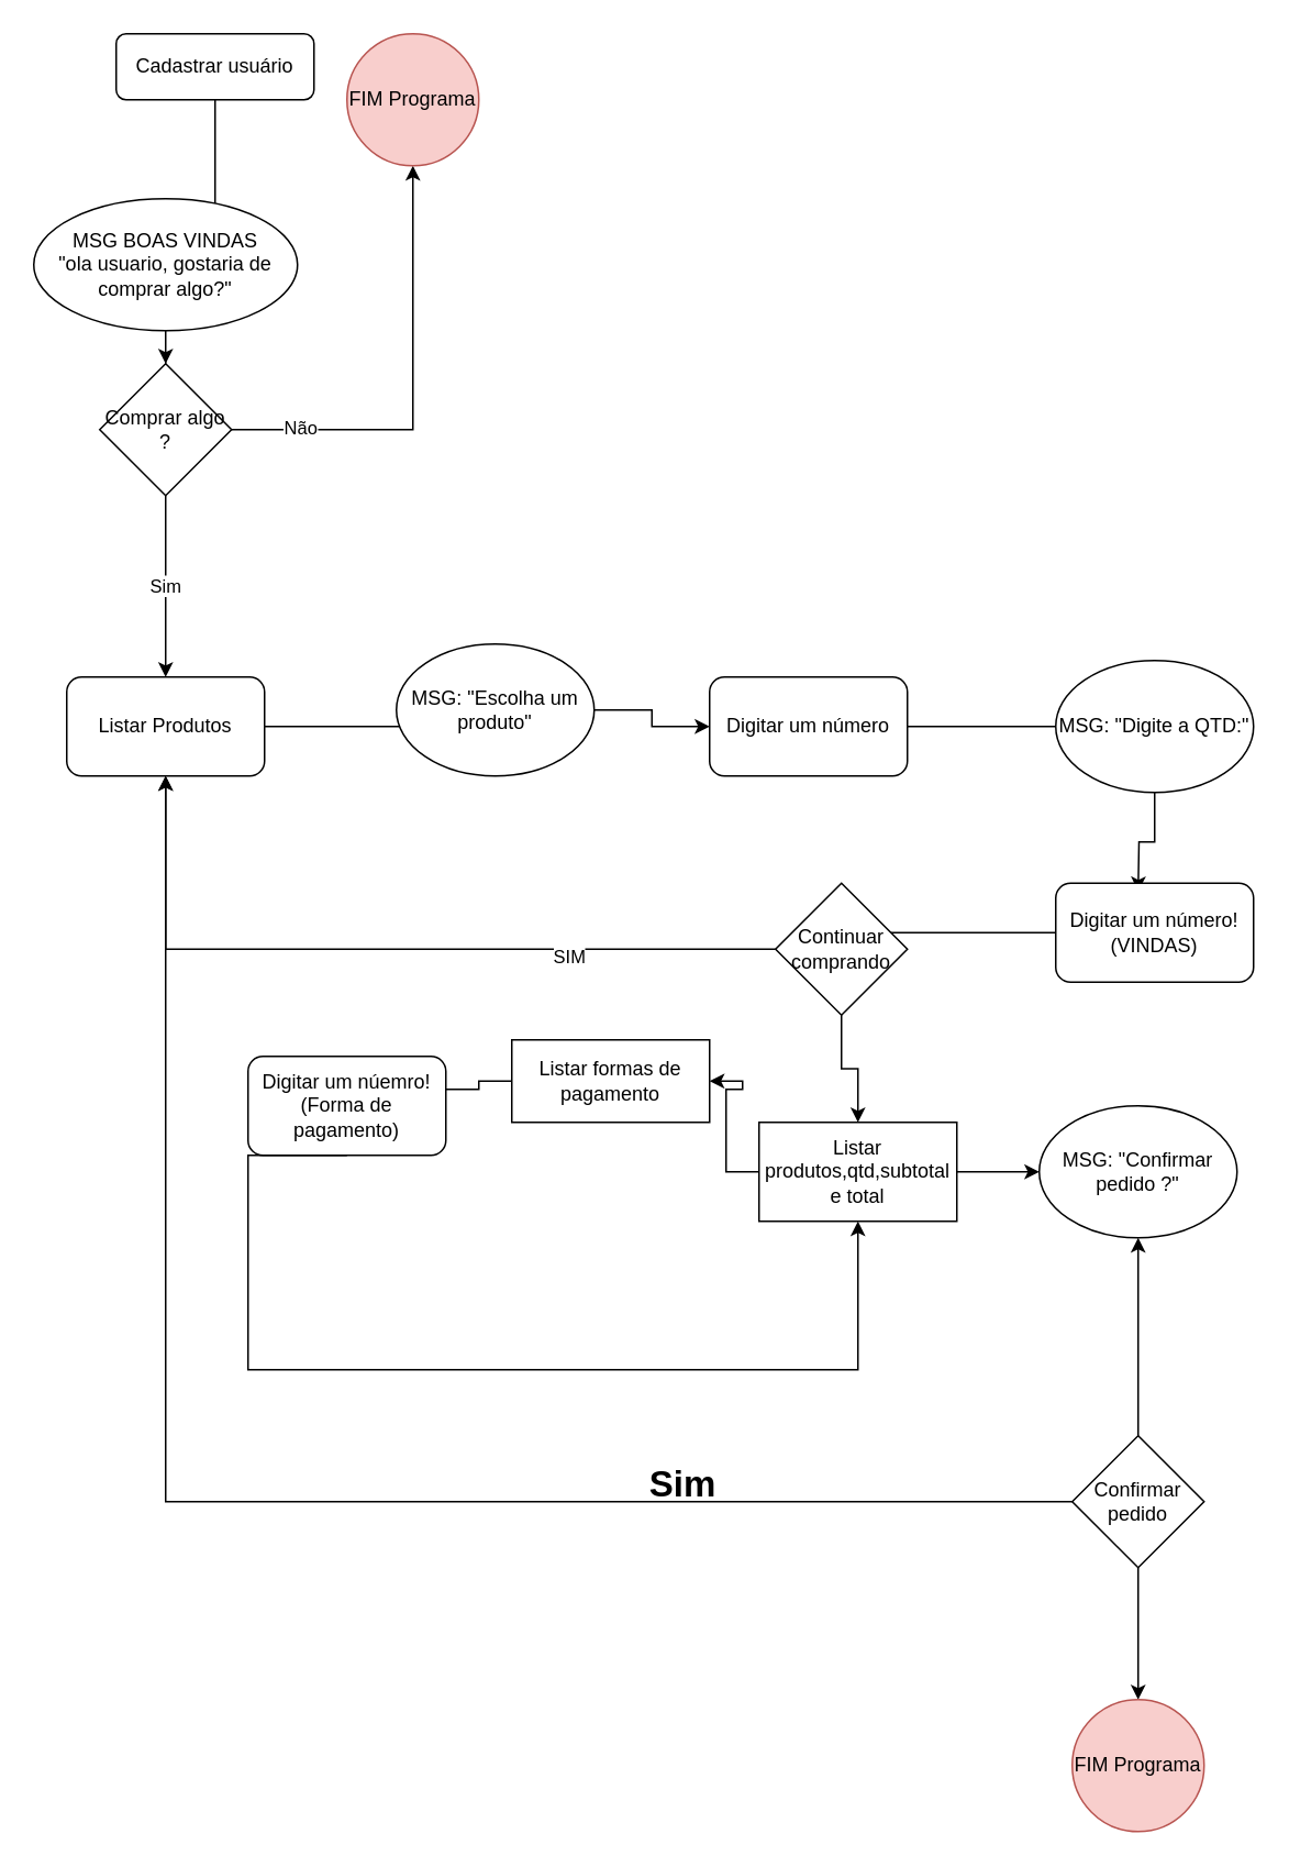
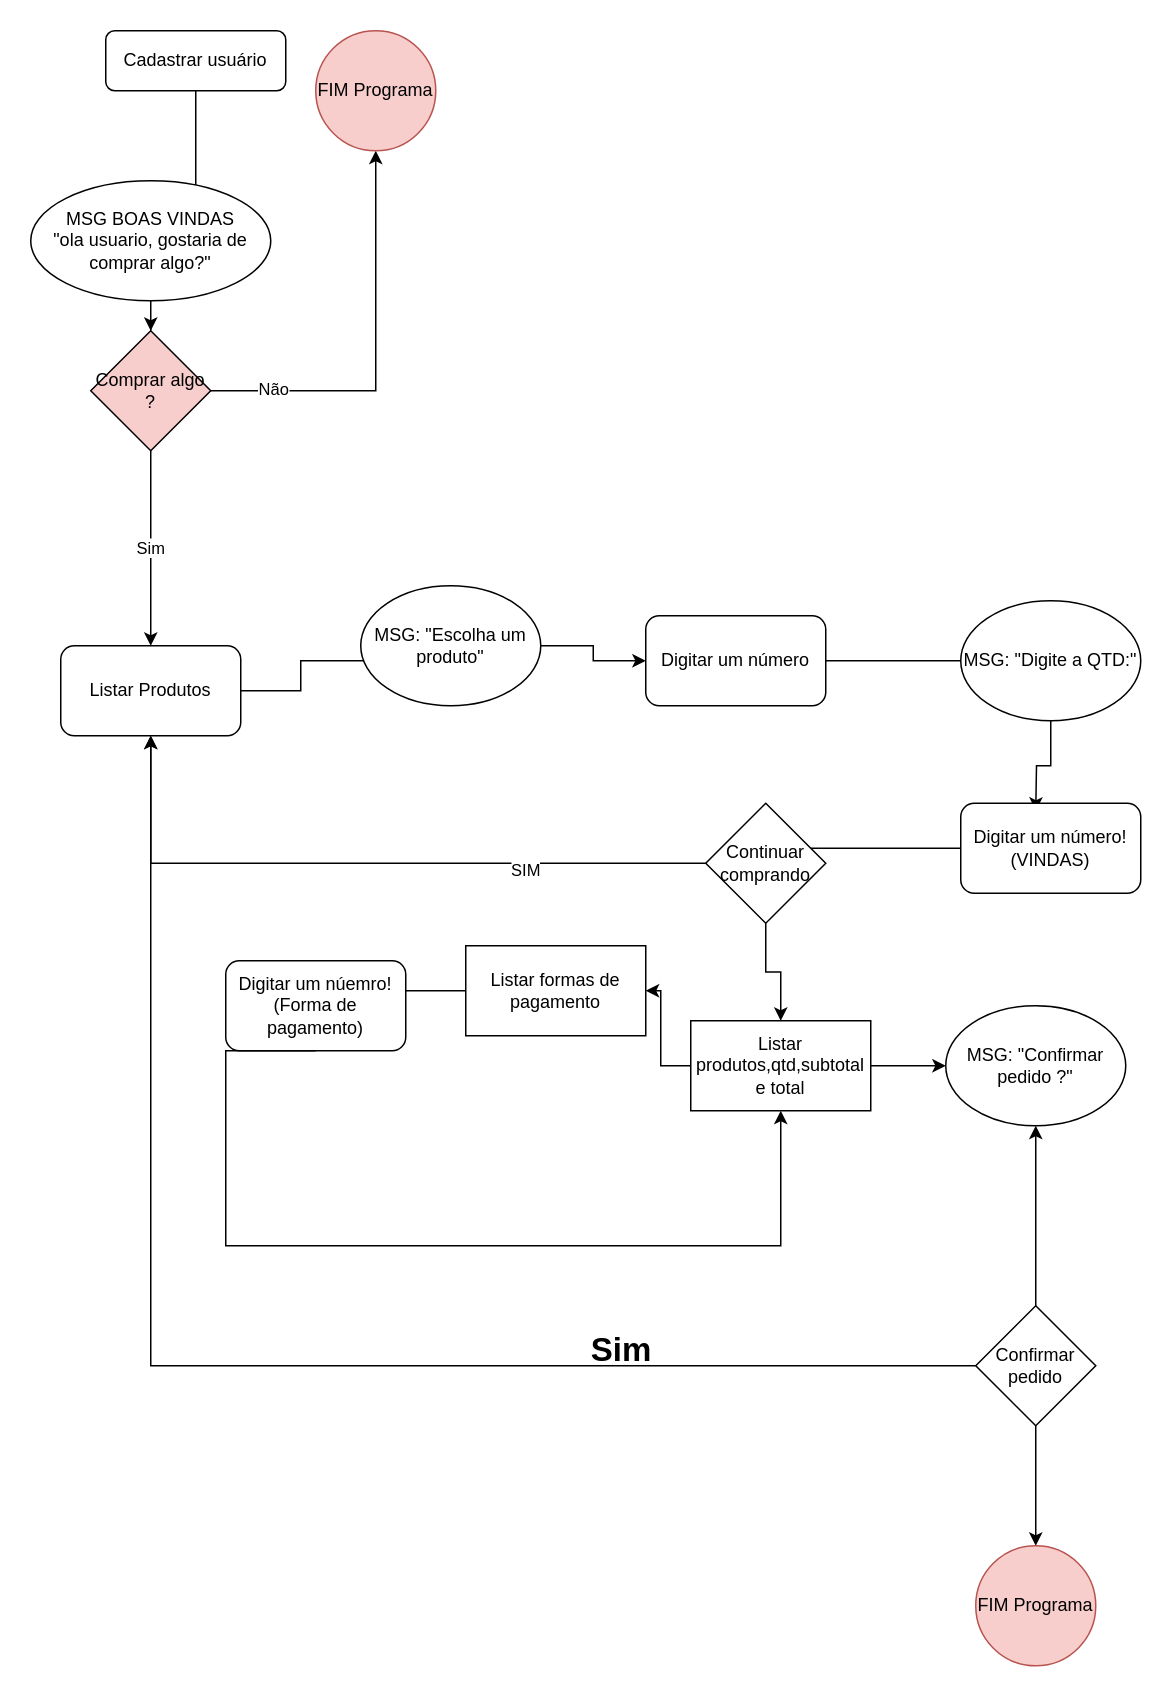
  <mxCell id="0" />
  <mxCell id="1" parent="0" />
  <mxCell id="2" value="" style="rounded=0;html=1;jettySize=auto;orthogonalLoop=1;fontSize=11;endArrow=block;endFill=0;endSize=8;strokeWidth=1;shadow=0;labelBackgroundColor=none;edgeStyle=orthogonalEdgeStyle;exitX=0.5;exitY=1;exitDx=0;exitDy=0;" parent="1" source="3" edge="1"><mxGeometry relative="1" as="geometry"><mxPoint x="80" y="150" as="targetPoint" /><Array as="points"><mxPoint x="130" y="150" /></Array></mxGeometry></mxCell>
  <mxCell id="3" value="Cadastrar usuário&lt;br&gt;" style="rounded=1;whiteSpace=wrap;html=1;fontSize=12;glass=0;strokeWidth=1;shadow=0;" parent="1" vertex="1"><mxGeometry x="70" y="20" width="120" height="40" as="geometry" /></mxCell>
  <mxCell id="4" style="edgeStyle=orthogonalEdgeStyle;rounded=0;orthogonalLoop=1;jettySize=auto;html=1;" parent="1" source="5" target="7" edge="1"><mxGeometry relative="1" as="geometry"><mxPoint x="100" y="260" as="targetPoint" /></mxGeometry></mxCell>
  <mxCell id="5" value="MSG BOAS VINDAS&lt;br&gt;&quot;ola usuario, gostaria de comprar algo?&quot;" style="ellipse;whiteSpace=wrap;html=1;" parent="1" vertex="1"><mxGeometry x="20" y="120" width="160" height="80" as="geometry" /></mxCell>
  <mxCell id="6" value="Sim" style="edgeStyle=orthogonalEdgeStyle;rounded=0;orthogonalLoop=1;jettySize=auto;html=1;exitX=0.5;exitY=1;exitDx=0;exitDy=0;" parent="1" source="7" target="11" edge="1"><mxGeometry relative="1" as="geometry"><mxPoint x="100" y="350" as="targetPoint" /></mxGeometry></mxCell>
- <mxCell id="7" value="Comprar algo ?&lt;br&gt;" style="rhombus;whiteSpace=wrap;html=1;" parent="1" vertex="1"><mxGeometry x="60" y="220" width="80" height="80" as="geometry" /></mxCell>
+ <mxCell id="7" value="Comprar algo ?&lt;br&gt;" style="rhombus;whiteSpace=wrap;html=1;fillColor=#f8cecc;" parent="1" vertex="1"><mxGeometry x="60" y="220" width="80" height="80" as="geometry" /></mxCell>
  <mxCell id="8" style="edgeStyle=orthogonalEdgeStyle;rounded=0;orthogonalLoop=1;jettySize=auto;html=1;exitX=1;exitY=0.5;exitDx=0;exitDy=0;" parent="1" source="7" target="37" edge="1"><mxGeometry relative="1" as="geometry"><mxPoint x="280" y="80" as="targetPoint" /><mxPoint x="140" y="260" as="sourcePoint" /></mxGeometry></mxCell>
  <mxCell id="9" value="Não" style="edgeLabel;html=1;align=center;verticalAlign=middle;resizable=0;points=[];" parent="8" vertex="1" connectable="0"><mxGeometry x="-0.7" y="2" relative="1" as="geometry"><mxPoint as="offset" /></mxGeometry></mxCell>
  <mxCell id="10" style="edgeStyle=orthogonalEdgeStyle;rounded=0;orthogonalLoop=1;jettySize=auto;html=1;exitX=1;exitY=0.5;exitDx=0;exitDy=0;entryX=0.417;entryY=0.625;entryDx=0;entryDy=0;entryPerimeter=0;" parent="1" source="11" target="13" edge="1"><mxGeometry relative="1" as="geometry" /></mxCell>
- <mxCell id="11" value="Listar Produtos" style="rounded=1;whiteSpace=wrap;html=1;" parent="1" vertex="1"><mxGeometry x="40" y="410" width="120" height="60" as="geometry" /></mxCell>
+ <mxCell id="11" value="Listar Produtos" style="rounded=1;whiteSpace=wrap;html=1;" parent="1" vertex="1"><mxGeometry x="40" y="430" width="120" height="60" as="geometry" /></mxCell>
  <mxCell id="12" style="edgeStyle=orthogonalEdgeStyle;rounded=0;orthogonalLoop=1;jettySize=auto;html=1;exitX=1;exitY=0.5;exitDx=0;exitDy=0;" parent="1" source="13" target="15" edge="1"><mxGeometry relative="1" as="geometry"><mxPoint x="430" y="430" as="targetPoint" /></mxGeometry></mxCell>
  <mxCell id="13" value="MSG: &quot;Escolha um produto&quot;" style="ellipse;whiteSpace=wrap;html=1;" parent="1" vertex="1"><mxGeometry x="240" y="390" width="120" height="80" as="geometry" /></mxCell>
  <mxCell id="14" style="edgeStyle=orthogonalEdgeStyle;rounded=0;orthogonalLoop=1;jettySize=auto;html=1;exitX=1;exitY=0.5;exitDx=0;exitDy=0;entryX=0.583;entryY=0.5;entryDx=0;entryDy=0;entryPerimeter=0;" parent="1" source="15" target="17" edge="1"><mxGeometry relative="1" as="geometry" /></mxCell>
  <mxCell id="15" value="Digitar um número" style="rounded=1;whiteSpace=wrap;html=1;" parent="1" vertex="1"><mxGeometry x="430" y="410" width="120" height="60" as="geometry" /></mxCell>
  <mxCell id="16" style="edgeStyle=orthogonalEdgeStyle;rounded=0;orthogonalLoop=1;jettySize=auto;html=1;exitX=0.5;exitY=1;exitDx=0;exitDy=0;" parent="1" source="17" edge="1"><mxGeometry relative="1" as="geometry"><mxPoint x="690" y="540" as="targetPoint" /></mxGeometry></mxCell>
  <mxCell id="17" value="MSG: &quot;Digite a QTD:&quot;" style="ellipse;whiteSpace=wrap;html=1;" parent="1" vertex="1"><mxGeometry x="640" y="400" width="120" height="80" as="geometry" /></mxCell>
  <mxCell id="18" style="edgeStyle=orthogonalEdgeStyle;rounded=0;orthogonalLoop=1;jettySize=auto;html=1;" parent="1" source="19" edge="1"><mxGeometry relative="1" as="geometry"><mxPoint x="520" y="565" as="targetPoint" /></mxGeometry></mxCell>
  <mxCell id="19" value="Digitar um número! (VINDAS)" style="rounded=1;whiteSpace=wrap;html=1;" parent="1" vertex="1"><mxGeometry x="640" y="535" width="120" height="60" as="geometry" /></mxCell>
  <mxCell id="20" style="edgeStyle=orthogonalEdgeStyle;rounded=0;orthogonalLoop=1;jettySize=auto;html=1;" parent="1" source="23" target="11" edge="1"><mxGeometry relative="1" as="geometry" /></mxCell>
  <mxCell id="21" value="SIM" style="edgeLabel;html=1;align=center;verticalAlign=middle;resizable=0;points=[];" parent="20" vertex="1" connectable="0"><mxGeometry x="-0.469" y="4" relative="1" as="geometry"><mxPoint as="offset" /></mxGeometry></mxCell>
  <mxCell id="22" style="edgeStyle=orthogonalEdgeStyle;rounded=0;orthogonalLoop=1;jettySize=auto;html=1;exitX=0.5;exitY=1;exitDx=0;exitDy=0;" parent="1" source="23" target="30" edge="1"><mxGeometry relative="1" as="geometry" /></mxCell>
  <mxCell id="23" value="Continuar comprando" style="rhombus;whiteSpace=wrap;html=1;" parent="1" vertex="1"><mxGeometry x="470" y="535" width="80" height="80" as="geometry" /></mxCell>
  <mxCell id="24" style="edgeStyle=orthogonalEdgeStyle;rounded=0;orthogonalLoop=1;jettySize=auto;html=1;entryX=0.633;entryY=0.333;entryDx=0;entryDy=0;entryPerimeter=0;" parent="1" source="25" target="27" edge="1"><mxGeometry relative="1" as="geometry" /></mxCell>
- <mxCell id="25" value="Listar formas de pagamento" style="rounded=0;whiteSpace=wrap;html=1;" parent="1" vertex="1"><mxGeometry x="310" y="630" width="120" height="50" as="geometry" /></mxCell>
+ <mxCell id="25" value="Listar formas de pagamento" style="rounded=0;whiteSpace=wrap;html=1;" parent="1" vertex="1"><mxGeometry x="310" y="630" width="120" height="60" as="geometry" /></mxCell>
  <mxCell id="26" style="edgeStyle=orthogonalEdgeStyle;rounded=0;orthogonalLoop=1;jettySize=auto;html=1;exitX=0.5;exitY=1;exitDx=0;exitDy=0;" parent="1" source="27" target="30" edge="1"><mxGeometry relative="1" as="geometry"><Array as="points"><mxPoint x="150" y="830" /><mxPoint x="520" y="830" /></Array></mxGeometry></mxCell>
  <mxCell id="27" value="Digitar um núemro!(Forma de pagamento)" style="rounded=1;whiteSpace=wrap;html=1;" parent="1" vertex="1"><mxGeometry x="150" y="640" width="120" height="60" as="geometry" /></mxCell>
  <mxCell id="28" style="edgeStyle=orthogonalEdgeStyle;rounded=0;orthogonalLoop=1;jettySize=auto;html=1;exitX=0;exitY=0.5;exitDx=0;exitDy=0;" parent="1" source="30" target="25" edge="1"><mxGeometry relative="1" as="geometry" /></mxCell>
  <mxCell id="29" style="edgeStyle=orthogonalEdgeStyle;rounded=0;orthogonalLoop=1;jettySize=auto;html=1;exitX=1;exitY=0.5;exitDx=0;exitDy=0;" parent="1" source="30" target="31" edge="1"><mxGeometry relative="1" as="geometry" /></mxCell>
  <mxCell id="30" value="Listar produtos,qtd,subtotal e total" style="rounded=0;whiteSpace=wrap;html=1;" parent="1" vertex="1"><mxGeometry x="460" y="680" width="120" height="60" as="geometry" /></mxCell>
  <mxCell id="31" value="MSG: &quot;Confirmar pedido ?&quot;" style="ellipse;whiteSpace=wrap;html=1;" parent="1" vertex="1"><mxGeometry x="630" y="670" width="120" height="80" as="geometry" /></mxCell>
  <mxCell id="32" value="" style="edgeStyle=orthogonalEdgeStyle;rounded=0;orthogonalLoop=1;jettySize=auto;html=1;" parent="1" source="35" target="31" edge="1"><mxGeometry relative="1" as="geometry" /></mxCell>
  <mxCell id="33" style="edgeStyle=orthogonalEdgeStyle;rounded=0;orthogonalLoop=1;jettySize=auto;html=1;" parent="1" source="35" target="11" edge="1"><mxGeometry relative="1" as="geometry" /></mxCell>
  <mxCell id="34" style="edgeStyle=orthogonalEdgeStyle;rounded=0;orthogonalLoop=1;jettySize=auto;html=1;" parent="1" source="35" target="36" edge="1"><mxGeometry relative="1" as="geometry" /></mxCell>
  <mxCell id="35" value="Confirmar pedido" style="rhombus;whiteSpace=wrap;html=1;" parent="1" vertex="1"><mxGeometry x="650" y="870" width="80" height="80" as="geometry" /></mxCell>
  <mxCell id="36" value="FIM Programa&lt;br&gt;" style="ellipse;whiteSpace=wrap;html=1;aspect=fixed;fillColor=#f8cecc;strokeColor=#b85450;" parent="1" vertex="1"><mxGeometry x="650" y="1030" width="80" height="80" as="geometry" /></mxCell>
  <mxCell id="37" value="FIM Programa&lt;br&gt;" style="ellipse;whiteSpace=wrap;html=1;aspect=fixed;fillColor=#f8cecc;strokeColor=#b85450;" parent="1" vertex="1"><mxGeometry x="210" y="20" width="80" height="80" as="geometry" /></mxCell>
  <mxCell id="38" value="&lt;font style=&quot;font-size: 22px&quot;&gt;Sim&lt;/font&gt;" style="text;html=1;strokeColor=none;fillColor=none;align=center;verticalAlign=middle;whiteSpace=wrap;rounded=0;fontStyle=1;fontSize=14;" vertex="1" parent="1"><mxGeometry x="394" y="890" width="40" height="20" as="geometry" /></mxCell>
